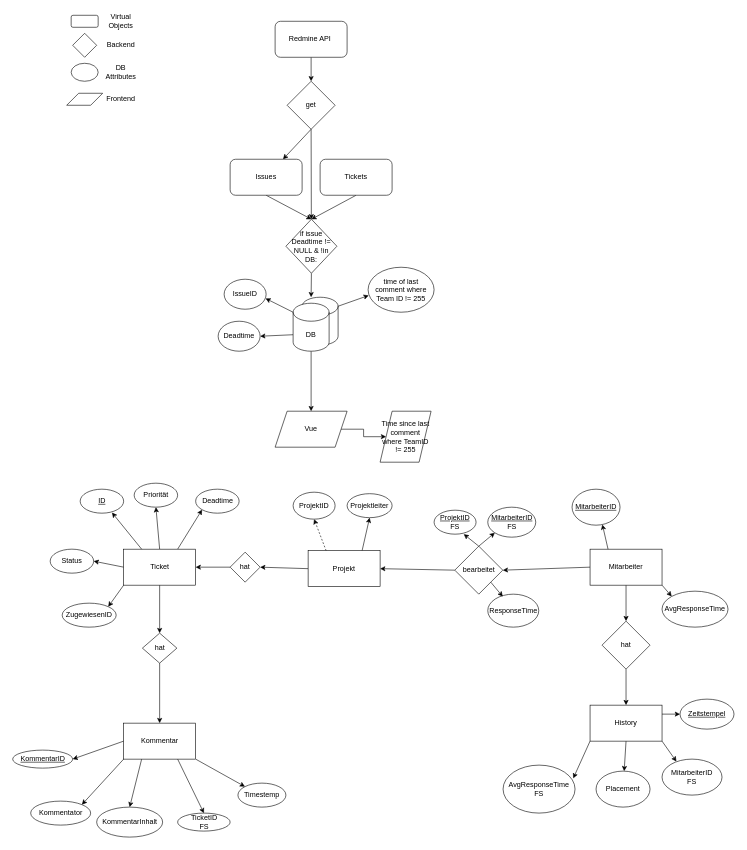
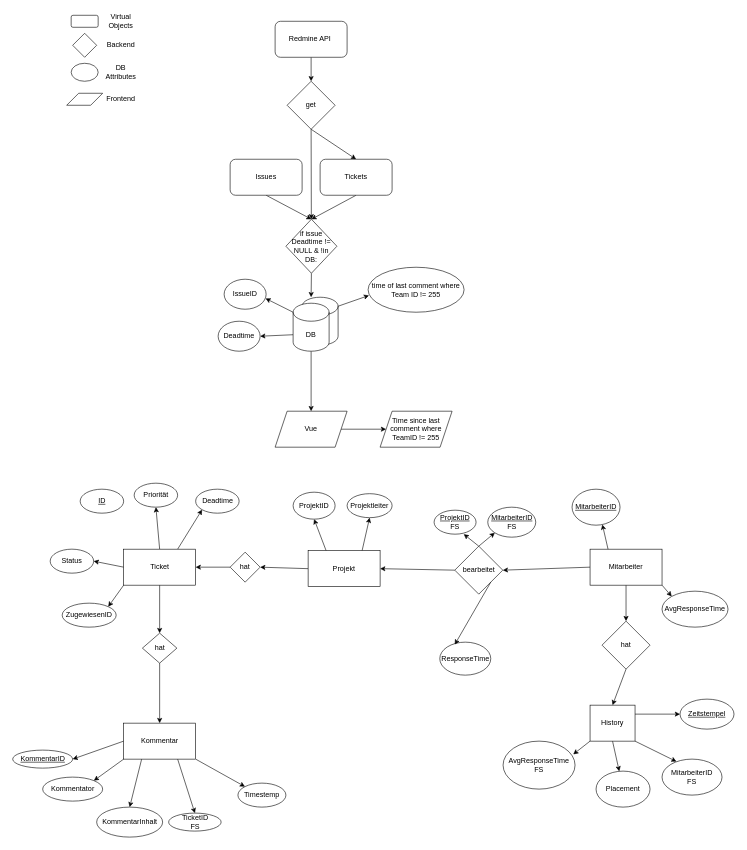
  <mxCell id="0" />
  <mxCell id="1" parent="0" />
  <mxCell id="2" style="edgeStyle=orthogonalEdgeStyle;rounded=0;orthogonalLoop=1;jettySize=auto;html=1;exitX=0.5;exitY=1;exitDx=0;exitDy=0;entryX=0.5;entryY=0;entryDx=0;entryDy=0;" edge="1" parent="1" source="3" target="6"><mxGeometry relative="1" as="geometry" /></mxCell>
  <mxCell id="3" value="Redmine API&amp;nbsp;" style="rounded=1;whiteSpace=wrap;html=1;" vertex="1" parent="1"><mxGeometry x="458" y="35" width="120" height="60" as="geometry" /></mxCell>
- <mxCell id="4" style="edgeStyle=none;rounded=0;orthogonalLoop=1;jettySize=auto;html=1;exitX=0.5;exitY=1;exitDx=0;exitDy=0;" edge="1" parent="1" source="6" target="8"><mxGeometry relative="1" as="geometry" /></mxCell>
+ <mxCell id="4" style="edgeStyle=none;rounded=0;orthogonalLoop=1;jettySize=auto;html=1;exitX=0.5;exitY=1;exitDx=0;exitDy=0;entryX=0.5;entryY=0;entryDx=0;entryDy=0;" edge="1" parent="1" source="6" target="30"><mxGeometry relative="1" as="geometry" /></mxCell>
  <mxCell id="5" style="edgeStyle=none;rounded=0;orthogonalLoop=1;jettySize=auto;html=1;exitX=0.5;exitY=1;exitDx=0;exitDy=0;" edge="1" parent="1" source="6" target="10"><mxGeometry relative="1" as="geometry" /></mxCell>
  <mxCell id="6" value="get" style="rhombus;whiteSpace=wrap;html=1;" vertex="1" parent="1"><mxGeometry x="478" y="135" width="80" height="80" as="geometry" /></mxCell>
  <mxCell id="7" style="edgeStyle=none;rounded=0;orthogonalLoop=1;jettySize=auto;html=1;exitX=0.5;exitY=1;exitDx=0;exitDy=0;entryX=0.5;entryY=0;entryDx=0;entryDy=0;" edge="1" parent="1" source="8" target="10"><mxGeometry relative="1" as="geometry"><mxPoint x="513" y="365" as="targetPoint" /></mxGeometry></mxCell>
  <mxCell id="8" value="Issues" style="rounded=1;whiteSpace=wrap;html=1;" vertex="1" parent="1"><mxGeometry x="383" y="265" width="120" height="60" as="geometry" /></mxCell>
  <mxCell id="9" style="edgeStyle=orthogonalEdgeStyle;rounded=0;orthogonalLoop=1;jettySize=auto;html=1;exitX=0.5;exitY=1;exitDx=0;exitDy=0;" edge="1" parent="1" source="10"><mxGeometry relative="1" as="geometry"><mxPoint x="518" y="495" as="targetPoint" /></mxGeometry></mxCell>
  <mxCell id="10" value="if issue Deadtime !=&lt;div&gt;NULL &amp;amp; !in&lt;/div&gt;&lt;div&gt;DB:&lt;/div&gt;" style="rhombus;whiteSpace=wrap;html=1;" vertex="1" parent="1"><mxGeometry x="476" y="365" width="85" height="90" as="geometry" /></mxCell>
  <mxCell id="11" value="" style="shape=cylinder3;whiteSpace=wrap;html=1;boundedLbl=1;backgroundOutline=1;size=15;" vertex="1" parent="1"><mxGeometry x="503" y="495" width="60" height="80" as="geometry" /></mxCell>
  <mxCell id="12" style="edgeStyle=orthogonalEdgeStyle;rounded=0;orthogonalLoop=1;jettySize=auto;html=1;exitX=0.5;exitY=1;exitDx=0;exitDy=0;exitPerimeter=0;entryX=0.5;entryY=0;entryDx=0;entryDy=0;" edge="1" parent="1" source="14" target="19"><mxGeometry relative="1" as="geometry"><mxPoint x="518" y="645" as="targetPoint" /></mxGeometry></mxCell>
  <mxCell id="13" style="edgeStyle=none;rounded=0;orthogonalLoop=1;jettySize=auto;html=1;exitX=0;exitY=0;exitDx=0;exitDy=52.5;exitPerimeter=0;entryX=1;entryY=0.5;entryDx=0;entryDy=0;" edge="1" parent="1" source="14" target="16"><mxGeometry relative="1" as="geometry" /></mxCell>
  <mxCell id="14" value="DB" style="shape=cylinder3;whiteSpace=wrap;html=1;boundedLbl=1;backgroundOutline=1;size=15;" vertex="1" parent="1"><mxGeometry x="488" y="505" width="60" height="80" as="geometry" /></mxCell>
  <mxCell id="15" value="IssueID" style="ellipse;whiteSpace=wrap;html=1;" vertex="1" parent="1"><mxGeometry x="373" y="465" width="70" height="50" as="geometry" /></mxCell>
  <mxCell id="16" value="Deadtime" style="ellipse;whiteSpace=wrap;html=1;" vertex="1" parent="1"><mxGeometry x="363" y="535" width="70" height="50" as="geometry" /></mxCell>
- <mxCell id="17" value="time of last comment where Team ID != 255" style="ellipse;whiteSpace=wrap;html=1;" vertex="1" parent="1"><mxGeometry x="613" y="445" width="110" height="75" as="geometry" /></mxCell>
+ <mxCell id="17" value="time of last comment where Team ID != 255" style="ellipse;whiteSpace=wrap;html=1;" vertex="1" parent="1"><mxGeometry x="613" y="445" width="160" height="75" as="geometry" /></mxCell>
  <mxCell id="18" style="edgeStyle=orthogonalEdgeStyle;rounded=0;orthogonalLoop=1;jettySize=auto;html=1;exitX=1;exitY=0.5;exitDx=0;exitDy=0;" edge="1" parent="1" source="19" target="20"><mxGeometry relative="1" as="geometry"><mxPoint x="623" y="715" as="targetPoint" /></mxGeometry></mxCell>
  <mxCell id="19" value="Vue" style="shape=parallelogram;perimeter=parallelogramPerimeter;whiteSpace=wrap;html=1;fixedSize=1;" vertex="1" parent="1"><mxGeometry x="458" y="685" width="120" height="60" as="geometry" /></mxCell>
- <mxCell id="20" value="Time since last comment where TeamID != 255" style="shape=parallelogram;perimeter=parallelogramPerimeter;whiteSpace=wrap;html=1;fixedSize=1;" vertex="1" parent="1"><mxGeometry x="633" y="685" width="85" height="85" as="geometry" /></mxCell>
+ <mxCell id="20" value="Time since last comment where TeamID != 255" style="shape=parallelogram;perimeter=parallelogramPerimeter;whiteSpace=wrap;html=1;fixedSize=1;" vertex="1" parent="1"><mxGeometry x="633" y="685" width="120" height="60" as="geometry" /></mxCell>
  <mxCell id="21" value="" style="rounded=1;whiteSpace=wrap;html=1;" vertex="1" parent="1"><mxGeometry x="118" y="25" width="45" height="20" as="geometry" /></mxCell>
  <mxCell id="22" value="" style="ellipse;whiteSpace=wrap;html=1;" vertex="1" parent="1"><mxGeometry x="118" y="105" width="45" height="30" as="geometry" /></mxCell>
  <mxCell id="23" value="" style="shape=parallelogram;perimeter=parallelogramPerimeter;whiteSpace=wrap;html=1;fixedSize=1;" vertex="1" parent="1"><mxGeometry x="110.5" y="155" width="60" height="20" as="geometry" /></mxCell>
  <mxCell id="24" value="" style="rhombus;whiteSpace=wrap;html=1;" vertex="1" parent="1"><mxGeometry x="120.5" y="55" width="40" height="40" as="geometry" /></mxCell>
  <mxCell id="25" value="Frontend" style="text;html=1;align=center;verticalAlign=middle;whiteSpace=wrap;rounded=0;" vertex="1" parent="1"><mxGeometry x="170.5" y="150" width="60" height="30" as="geometry" /></mxCell>
  <mxCell id="26" value="DB Attributes" style="text;html=1;align=center;verticalAlign=middle;whiteSpace=wrap;rounded=0;" vertex="1" parent="1"><mxGeometry x="170.5" y="105" width="60" height="30" as="geometry" /></mxCell>
  <mxCell id="27" value="Backend" style="text;html=1;align=center;verticalAlign=middle;whiteSpace=wrap;rounded=0;" vertex="1" parent="1"><mxGeometry x="170.5" y="60" width="60" height="30" as="geometry" /></mxCell>
  <mxCell id="28" value="Virtual Objects" style="text;html=1;align=center;verticalAlign=middle;whiteSpace=wrap;rounded=0;" vertex="1" parent="1"><mxGeometry x="170.5" y="20" width="60" height="30" as="geometry" /></mxCell>
  <mxCell id="29" style="edgeStyle=none;rounded=0;orthogonalLoop=1;jettySize=auto;html=1;exitX=0.5;exitY=1;exitDx=0;exitDy=0;entryX=0.5;entryY=0;entryDx=0;entryDy=0;" edge="1" parent="1" source="30" target="10"><mxGeometry relative="1" as="geometry" /></mxCell>
  <mxCell id="30" value="Tickets" style="rounded=1;whiteSpace=wrap;html=1;" vertex="1" parent="1"><mxGeometry x="533" y="265" width="120" height="60" as="geometry" /></mxCell>
  <mxCell id="31" style="edgeStyle=none;rounded=0;orthogonalLoop=1;jettySize=auto;html=1;exitX=1;exitY=0;exitDx=0;exitDy=15;exitPerimeter=0;entryX=0.009;entryY=0.627;entryDx=0;entryDy=0;entryPerimeter=0;" edge="1" parent="1" source="11" target="17"><mxGeometry relative="1" as="geometry" /></mxCell>
  <mxCell id="32" style="edgeStyle=none;rounded=0;orthogonalLoop=1;jettySize=auto;html=1;exitX=0;exitY=0;exitDx=0;exitDy=15;exitPerimeter=0;entryX=0.986;entryY=0.64;entryDx=0;entryDy=0;entryPerimeter=0;" edge="1" parent="1" source="14" target="15"><mxGeometry relative="1" as="geometry" /></mxCell>
  <mxCell id="33" style="edgeStyle=none;rounded=0;orthogonalLoop=1;jettySize=auto;html=1;exitX=0.5;exitY=0;exitDx=0;exitDy=0;entryX=0.5;entryY=1;entryDx=0;entryDy=0;" edge="1" parent="1" source="38" target="40"><mxGeometry relative="1" as="geometry" /></mxCell>
  <mxCell id="34" style="edgeStyle=none;rounded=0;orthogonalLoop=1;jettySize=auto;html=1;exitX=0;exitY=1;exitDx=0;exitDy=0;entryX=1;entryY=0;entryDx=0;entryDy=0;" edge="1" parent="1" source="38" target="42"><mxGeometry relative="1" as="geometry" /></mxCell>
  <mxCell id="35" style="edgeStyle=none;rounded=0;orthogonalLoop=1;jettySize=auto;html=1;exitX=0.75;exitY=0;exitDx=0;exitDy=0;entryX=0;entryY=1;entryDx=0;entryDy=0;" edge="1" parent="1" source="38" target="46"><mxGeometry relative="1" as="geometry" /></mxCell>
  <mxCell id="36" style="edgeStyle=none;rounded=0;orthogonalLoop=1;jettySize=auto;html=1;exitX=0.5;exitY=1;exitDx=0;exitDy=0;entryX=0.5;entryY=0;entryDx=0;entryDy=0;" edge="1" parent="1" source="38" target="80"><mxGeometry relative="1" as="geometry" /></mxCell>
  <mxCell id="37" style="edgeStyle=none;rounded=0;orthogonalLoop=1;jettySize=auto;html=1;exitX=0;exitY=0.5;exitDx=0;exitDy=0;entryX=1;entryY=0.5;entryDx=0;entryDy=0;" edge="1" parent="1" source="38" target="41"><mxGeometry relative="1" as="geometry" /></mxCell>
  <mxCell id="38" value="Ticket" style="rounded=0;whiteSpace=wrap;html=1;" vertex="1" parent="1"><mxGeometry x="205.5" y="915" width="120" height="60" as="geometry" /></mxCell>
  <mxCell id="39" value="&lt;u&gt;ID&lt;/u&gt;" style="ellipse;whiteSpace=wrap;html=1;" vertex="1" parent="1"><mxGeometry x="133" y="815" width="72.5" height="40" as="geometry" /></mxCell>
  <mxCell id="40" value="Priorität" style="ellipse;whiteSpace=wrap;html=1;" vertex="1" parent="1"><mxGeometry x="223" y="805" width="72.5" height="40" as="geometry" /></mxCell>
  <mxCell id="41" value="Status" style="ellipse;whiteSpace=wrap;html=1;" vertex="1" parent="1"><mxGeometry x="83" y="915" width="72.5" height="40" as="geometry" /></mxCell>
  <mxCell id="42" value="ZugewiesenID" style="ellipse;whiteSpace=wrap;html=1;" vertex="1" parent="1"><mxGeometry x="103" y="1005" width="90" height="40" as="geometry" /></mxCell>
  <mxCell id="43" value="&lt;u&gt;KommentarID&lt;/u&gt;" style="ellipse;whiteSpace=wrap;html=1;" vertex="1" parent="1"><mxGeometry x="20.5" y="1250" width="100" height="30" as="geometry" /></mxCell>
- <mxCell id="44" value="Kommentator" style="ellipse;whiteSpace=wrap;html=1;" vertex="1" parent="1"><mxGeometry x="50.5" y="1335" width="100" height="40" as="geometry" /></mxCell>
- <mxCell id="45" style="edgeStyle=none;rounded=0;orthogonalLoop=1;jettySize=auto;html=1;exitX=0.25;exitY=0;exitDx=0;exitDy=0;entryX=0.731;entryY=0.975;entryDx=0;entryDy=0;entryPerimeter=0;" edge="1" parent="1" source="38" target="39"><mxGeometry relative="1" as="geometry" /></mxCell>
+ <mxCell id="44" value="Kommentator" style="ellipse;whiteSpace=wrap;html=1;" vertex="1" parent="1"><mxGeometry x="70.5" y="1295" width="100" height="40" as="geometry" /></mxCell>
  <mxCell id="46" value="Deadtime" style="ellipse;whiteSpace=wrap;html=1;" vertex="1" parent="1"><mxGeometry x="325.5" y="815" width="72.5" height="40" as="geometry" /></mxCell>
  <mxCell id="47" style="edgeStyle=none;rounded=0;orthogonalLoop=1;jettySize=auto;html=1;exitX=0;exitY=0.5;exitDx=0;exitDy=0;entryX=1;entryY=0.5;entryDx=0;entryDy=0;" edge="1" parent="1" source="50" target="53"><mxGeometry relative="1" as="geometry" /></mxCell>
  <mxCell id="48" style="edgeStyle=none;rounded=0;orthogonalLoop=1;jettySize=auto;html=1;exitX=0.5;exitY=1;exitDx=0;exitDy=0;" edge="1" parent="1" source="50" target="66"><mxGeometry relative="1" as="geometry" /></mxCell>
  <mxCell id="49" style="edgeStyle=none;rounded=0;orthogonalLoop=1;jettySize=auto;html=1;exitX=1;exitY=1;exitDx=0;exitDy=0;entryX=0;entryY=0;entryDx=0;entryDy=0;" edge="1" parent="1" source="50" target="58"><mxGeometry relative="1" as="geometry" /></mxCell>
  <mxCell id="50" value="Mitarbeiter" style="rounded=0;whiteSpace=wrap;html=1;" vertex="1" parent="1"><mxGeometry x="983" y="915" width="120" height="60" as="geometry" /></mxCell>
  <mxCell id="51" style="edgeStyle=none;rounded=0;orthogonalLoop=1;jettySize=auto;html=1;exitX=0.5;exitY=0;exitDx=0;exitDy=0;entryX=0;entryY=1;entryDx=0;entryDy=0;" edge="1" parent="1" source="53" target="55"><mxGeometry relative="1" as="geometry" /></mxCell>
  <mxCell id="52" style="edgeStyle=none;rounded=0;orthogonalLoop=1;jettySize=auto;html=1;exitX=0;exitY=0.5;exitDx=0;exitDy=0;entryX=1;entryY=0.5;entryDx=0;entryDy=0;" edge="1" parent="1" source="53" target="87"><mxGeometry relative="1" as="geometry" /></mxCell>
  <mxCell id="53" value="bearbeitet" style="rhombus;whiteSpace=wrap;html=1;" vertex="1" parent="1"><mxGeometry x="757.5" y="910" width="80" height="80" as="geometry" /></mxCell>
  <mxCell id="54" value="&lt;u&gt;ProjektID&lt;/u&gt;&lt;div&gt;FS&lt;/div&gt;" style="ellipse;whiteSpace=wrap;html=1;" vertex="1" parent="1"><mxGeometry x="723" y="850" width="70" height="40" as="geometry" /></mxCell>
  <mxCell id="55" value="&lt;u&gt;MitarbeiterID&lt;/u&gt;&lt;div&gt;FS&lt;/div&gt;" style="ellipse;whiteSpace=wrap;html=1;" vertex="1" parent="1"><mxGeometry x="812.5" y="845" width="80" height="50" as="geometry" /></mxCell>
  <mxCell id="56" style="edgeStyle=none;rounded=0;orthogonalLoop=1;jettySize=auto;html=1;exitX=0.5;exitY=0;exitDx=0;exitDy=0;entryX=0.707;entryY=1;entryDx=0;entryDy=0;entryPerimeter=0;" edge="1" parent="1" source="53" target="54"><mxGeometry relative="1" as="geometry" /></mxCell>
  <mxCell id="57" value="&lt;u&gt;MitarbeiterID&lt;/u&gt;" style="ellipse;whiteSpace=wrap;html=1;" vertex="1" parent="1"><mxGeometry x="953" y="815" width="80" height="60" as="geometry" /></mxCell>
  <mxCell id="58" value="AvgResponseTime" style="ellipse;whiteSpace=wrap;html=1;" vertex="1" parent="1"><mxGeometry x="1103" y="985" width="110" height="60" as="geometry" /></mxCell>
  <mxCell id="59" style="edgeStyle=none;rounded=0;orthogonalLoop=1;jettySize=auto;html=1;exitX=0.25;exitY=0;exitDx=0;exitDy=0;entryX=0.632;entryY=0.983;entryDx=0;entryDy=0;entryPerimeter=0;" edge="1" parent="1" source="50" target="57"><mxGeometry relative="1" as="geometry" /></mxCell>
- <mxCell id="60" value="ResponseTime" style="ellipse;whiteSpace=wrap;html=1;" vertex="1" parent="1"><mxGeometry x="812.5" y="990" width="85" height="55" as="geometry" /></mxCell>
+ <mxCell id="60" value="ResponseTime" style="ellipse;whiteSpace=wrap;html=1;" vertex="1" parent="1"><mxGeometry x="732.5" y="1070" width="85" height="55" as="geometry" /></mxCell>
  <mxCell id="61" style="edgeStyle=none;rounded=0;orthogonalLoop=1;jettySize=auto;html=1;exitX=1;exitY=1;exitDx=0;exitDy=0;entryX=0.294;entryY=0.073;entryDx=0;entryDy=0;entryPerimeter=0;" edge="1" parent="1" source="53" target="60"><mxGeometry relative="1" as="geometry" /></mxCell>
  <mxCell id="62" style="edgeStyle=none;rounded=0;orthogonalLoop=1;jettySize=auto;html=1;exitX=1;exitY=0.25;exitDx=0;exitDy=0;entryX=0;entryY=0.5;entryDx=0;entryDy=0;" edge="1" parent="1" source="64" target="67"><mxGeometry relative="1" as="geometry" /></mxCell>
  <mxCell id="63" style="edgeStyle=none;rounded=0;orthogonalLoop=1;jettySize=auto;html=1;exitX=0.5;exitY=1;exitDx=0;exitDy=0;" edge="1" parent="1" source="64" target="70"><mxGeometry relative="1" as="geometry" /></mxCell>
- <mxCell id="64" value="History" style="rounded=0;whiteSpace=wrap;html=1;" vertex="1" parent="1"><mxGeometry x="983" y="1175" width="120" height="60" as="geometry" /></mxCell>
+ <mxCell id="64" value="History" style="rounded=0;whiteSpace=wrap;html=1;" vertex="1" parent="1"><mxGeometry x="983" y="1175" width="75" height="60" as="geometry" /></mxCell>
  <mxCell id="65" style="edgeStyle=none;rounded=0;orthogonalLoop=1;jettySize=auto;html=1;exitX=0.5;exitY=1;exitDx=0;exitDy=0;entryX=0.5;entryY=0;entryDx=0;entryDy=0;" edge="1" parent="1" source="66" target="64"><mxGeometry relative="1" as="geometry" /></mxCell>
  <mxCell id="66" value="hat" style="rhombus;whiteSpace=wrap;html=1;" vertex="1" parent="1"><mxGeometry x="1003" y="1035" width="80" height="80" as="geometry" /></mxCell>
  <mxCell id="67" value="&lt;u&gt;Zeitstempel&lt;/u&gt;" style="ellipse;whiteSpace=wrap;html=1;" vertex="1" parent="1"><mxGeometry x="1133" y="1165" width="90" height="50" as="geometry" /></mxCell>
  <mxCell id="68" value="MitarbeiterID&lt;div&gt;FS&lt;/div&gt;" style="ellipse;whiteSpace=wrap;html=1;" vertex="1" parent="1"><mxGeometry x="1103" y="1265" width="100" height="60" as="geometry" /></mxCell>
  <mxCell id="69" style="edgeStyle=none;rounded=0;orthogonalLoop=1;jettySize=auto;html=1;exitX=1;exitY=1;exitDx=0;exitDy=0;entryX=0.24;entryY=0.067;entryDx=0;entryDy=0;entryPerimeter=0;" edge="1" parent="1" source="64" target="68"><mxGeometry relative="1" as="geometry" /></mxCell>
  <mxCell id="70" value="Placement" style="ellipse;whiteSpace=wrap;html=1;" vertex="1" parent="1"><mxGeometry x="993" y="1285" width="90" height="60" as="geometry" /></mxCell>
- <mxCell id="71" value="AvgResponseTime&lt;div&gt;FS&lt;/div&gt;" style="ellipse;whiteSpace=wrap;html=1;" vertex="1" parent="1"><mxGeometry x="838" y="1275" width="120" height="80" as="geometry" /></mxCell>
+ <mxCell id="71" value="AvgResponseTime&lt;div&gt;FS&lt;/div&gt;" style="ellipse;whiteSpace=wrap;html=1;" vertex="1" parent="1"><mxGeometry x="838" y="1235" width="120" height="80" as="geometry" /></mxCell>
  <mxCell id="72" style="edgeStyle=none;rounded=0;orthogonalLoop=1;jettySize=auto;html=1;exitX=0;exitY=1;exitDx=0;exitDy=0;entryX=0.975;entryY=0.275;entryDx=0;entryDy=0;entryPerimeter=0;" edge="1" parent="1" source="64" target="71"><mxGeometry relative="1" as="geometry" /></mxCell>
  <mxCell id="73" style="edgeStyle=none;rounded=0;orthogonalLoop=1;jettySize=auto;html=1;exitX=0;exitY=0.5;exitDx=0;exitDy=0;entryX=1;entryY=0.5;entryDx=0;entryDy=0;" edge="1" parent="1" source="78" target="43"><mxGeometry relative="1" as="geometry" /></mxCell>
  <mxCell id="74" style="edgeStyle=none;rounded=0;orthogonalLoop=1;jettySize=auto;html=1;exitX=0;exitY=1;exitDx=0;exitDy=0;entryX=1;entryY=0;entryDx=0;entryDy=0;" edge="1" parent="1" source="78" target="44"><mxGeometry relative="1" as="geometry" /></mxCell>
  <mxCell id="75" style="edgeStyle=none;rounded=0;orthogonalLoop=1;jettySize=auto;html=1;exitX=0.25;exitY=1;exitDx=0;exitDy=0;entryX=0.5;entryY=0;entryDx=0;entryDy=0;" edge="1" parent="1" source="78" target="81"><mxGeometry relative="1" as="geometry" /></mxCell>
  <mxCell id="76" style="edgeStyle=none;rounded=0;orthogonalLoop=1;jettySize=auto;html=1;exitX=0.75;exitY=1;exitDx=0;exitDy=0;entryX=0.5;entryY=0;entryDx=0;entryDy=0;" edge="1" parent="1" source="78" target="82"><mxGeometry relative="1" as="geometry" /></mxCell>
  <mxCell id="77" style="edgeStyle=none;rounded=0;orthogonalLoop=1;jettySize=auto;html=1;exitX=1;exitY=1;exitDx=0;exitDy=0;entryX=0;entryY=0;entryDx=0;entryDy=0;" edge="1" parent="1" source="78" target="83"><mxGeometry relative="1" as="geometry" /></mxCell>
  <mxCell id="78" value="Kommentar" style="rounded=0;whiteSpace=wrap;html=1;" vertex="1" parent="1"><mxGeometry x="205.5" y="1205" width="120" height="60" as="geometry" /></mxCell>
  <mxCell id="79" style="edgeStyle=none;rounded=0;orthogonalLoop=1;jettySize=auto;html=1;exitX=0.5;exitY=1;exitDx=0;exitDy=0;entryX=0.5;entryY=0;entryDx=0;entryDy=0;" edge="1" parent="1" source="80" target="78"><mxGeometry relative="1" as="geometry" /></mxCell>
  <mxCell id="80" value="hat" style="rhombus;whiteSpace=wrap;html=1;" vertex="1" parent="1"><mxGeometry x="236.75" y="1055" width="57.5" height="50" as="geometry" /></mxCell>
  <mxCell id="81" value="KommentarInhalt" style="ellipse;whiteSpace=wrap;html=1;" vertex="1" parent="1"><mxGeometry x="160.5" y="1345" width="110" height="50" as="geometry" /></mxCell>
- <mxCell id="82" value="TicketID&lt;div&gt;FS&lt;/div&gt;" style="ellipse;whiteSpace=wrap;html=1;" vertex="1" parent="1"><mxGeometry x="295.5" y="1355" width="87.5" height="30" as="geometry" /></mxCell>
+ <mxCell id="82" value="TicketID&lt;div&gt;FS&lt;/div&gt;" style="ellipse;whiteSpace=wrap;html=1;" vertex="1" parent="1"><mxGeometry x="280.5" y="1355" width="87.5" height="30" as="geometry" /></mxCell>
  <mxCell id="83" value="Timestemp" style="ellipse;whiteSpace=wrap;html=1;" vertex="1" parent="1"><mxGeometry x="396" y="1305" width="80" height="40" as="geometry" /></mxCell>
  <mxCell id="84" style="edgeStyle=none;rounded=0;orthogonalLoop=1;jettySize=auto;html=1;exitX=0.75;exitY=0;exitDx=0;exitDy=0;entryX=0.5;entryY=1;entryDx=0;entryDy=0;" edge="1" parent="1" source="87" target="89"><mxGeometry relative="1" as="geometry" /></mxCell>
- <mxCell id="85" style="edgeStyle=none;rounded=0;orthogonalLoop=1;jettySize=auto;html=1;exitX=0.25;exitY=0;exitDx=0;exitDy=0;entryX=0.5;entryY=1;entryDx=0;entryDy=0;dashed=1;" edge="1" parent="1" source="87" target="88"><mxGeometry relative="1" as="geometry" /></mxCell>
+ <mxCell id="85" style="edgeStyle=none;rounded=0;orthogonalLoop=1;jettySize=auto;html=1;exitX=0.25;exitY=0;exitDx=0;exitDy=0;entryX=0.5;entryY=1;entryDx=0;entryDy=0;" edge="1" parent="1" source="87" target="88"><mxGeometry relative="1" as="geometry" /></mxCell>
  <mxCell id="86" style="edgeStyle=none;rounded=0;orthogonalLoop=1;jettySize=auto;html=1;exitX=0;exitY=0.5;exitDx=0;exitDy=0;entryX=1;entryY=0.5;entryDx=0;entryDy=0;" edge="1" parent="1" source="87" target="91"><mxGeometry relative="1" as="geometry" /></mxCell>
  <mxCell id="87" value="Projekt" style="rounded=0;whiteSpace=wrap;html=1;" vertex="1" parent="1"><mxGeometry x="513" y="917.5" width="120" height="60" as="geometry" /></mxCell>
  <mxCell id="88" value="ProjektID" style="ellipse;whiteSpace=wrap;html=1;" vertex="1" parent="1"><mxGeometry x="488" y="820" width="70" height="45" as="geometry" /></mxCell>
  <mxCell id="89" value="Projektleiter" style="ellipse;whiteSpace=wrap;html=1;" vertex="1" parent="1"><mxGeometry x="578" y="822.5" width="75" height="40" as="geometry" /></mxCell>
  <mxCell id="90" style="edgeStyle=none;rounded=0;orthogonalLoop=1;jettySize=auto;html=1;exitX=0;exitY=0.5;exitDx=0;exitDy=0;entryX=1;entryY=0.5;entryDx=0;entryDy=0;" edge="1" parent="1" source="91" target="38"><mxGeometry relative="1" as="geometry" /></mxCell>
  <mxCell id="91" value="hat" style="rhombus;whiteSpace=wrap;html=1;" vertex="1" parent="1"><mxGeometry x="383" y="920" width="50" height="50" as="geometry" /></mxCell>
